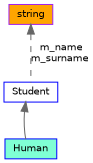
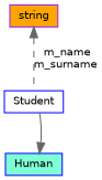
  digraph {
    node [color=blue fontname=Helvetica fontsize=10 shape=record style=filled]
    edge [color=gray40 dir=back fontname=Helvetica fontsize=10 labelfontname=Helvetica labelfontsize=10]
    n1 [fillcolor=white fontcolor=black height=0.2 label=Student width=0.4]
    n2 [fillcolor=aquamarine height=0.2 label=Human width=0.4]
    n3 [color=purple fillcolor=orange height=0.2 label=string width=0.4]
-   n1 -> n2 [style=solid]
+   n2 -> n1 [style=solid]
    n3 -> n1 [label=" m_name\nm_surname" style=dashed]
  }
